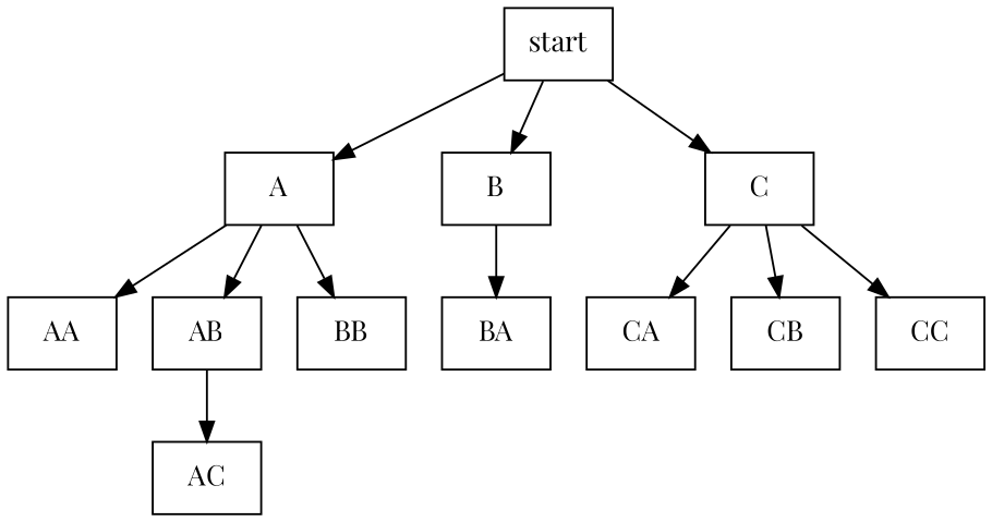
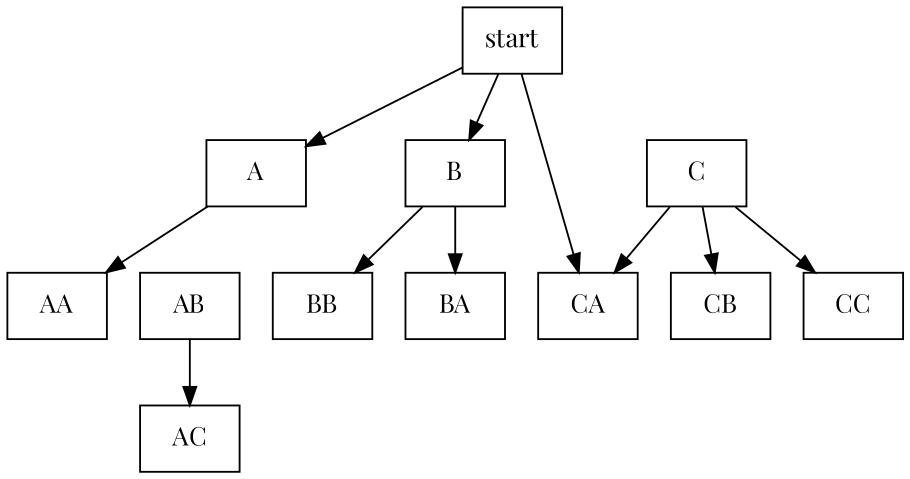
  digraph {
    fontname="Playfair Display"
    node [fontname="Playfair Display" shape=box]
    edge [fontname="Playfair Display"]
    n1 [label=start]
    n2 [label=A]
    n3 [label=B]
    n4 [label=C]
    n5 [label=AA]
    n6 [label=AB]
    n7 [label=BA]
    n8 [label=BB]
    n9 [label=CA]
    n10 [label=CB]
    n11 [label=CC]
    n12 [label=AC]
    n1 -> n2
    n1 -> n3
-   n1 -> n4
+   n1 -> n9
    n2 -> n5
-   n2 -> n6
    n3 -> n7
-   n2 -> n8
+   n3 -> n8
    n4 -> n9
    n4 -> n10
    n4 -> n11
    n6 -> n12
  }
